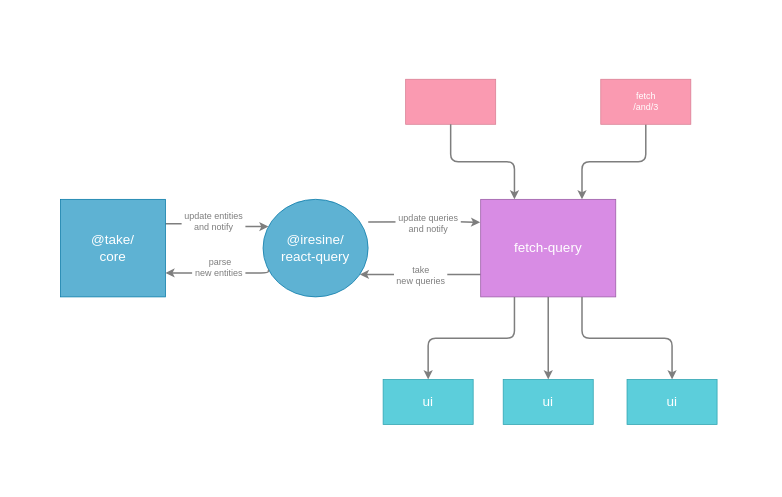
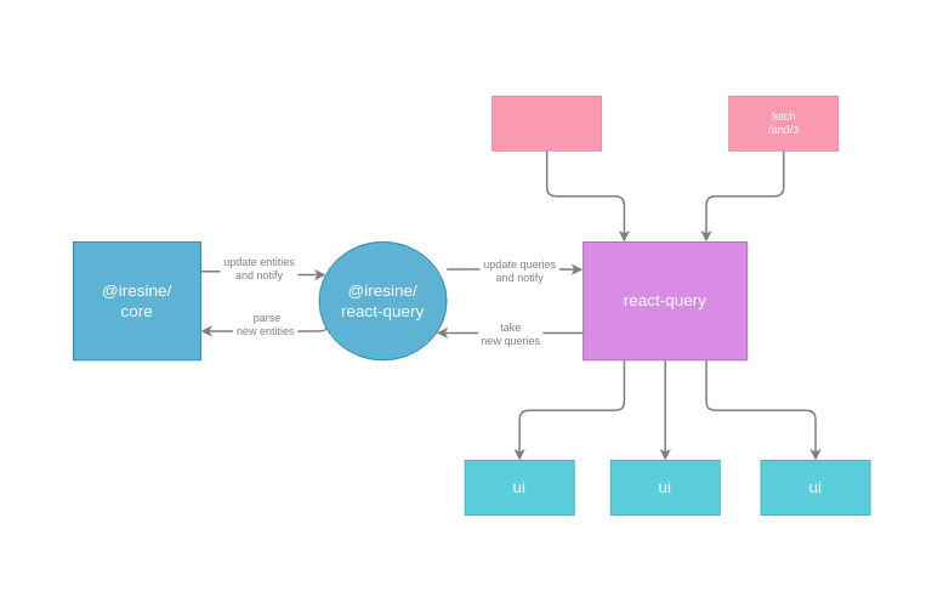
  <mxCell id="0" />
  <mxCell id="1" parent="0" />
  <mxCell id="2" value="" style="rounded=0;whiteSpace=wrap;html=1;strokeColor=none;fillColor=#FFFFFF;" vertex="1" parent="1"><mxGeometry x="20" y="20" width="1000" height="620" as="geometry" /></mxCell>
  <mxCell id="3" value="" style="rounded=0;whiteSpace=wrap;html=1;strokeColor=#d87e93;fillColor=#fa9ab1;" parent="1" vertex="1"><mxGeometry x="540" y="105" width="120" height="60" as="geometry" /></mxCell>
  <mxCell id="4" style="rounded=1;orthogonalLoop=1;jettySize=auto;html=1;entryX=0.25;entryY=0;entryDx=0;entryDy=0;strokeColor=#7e7e7e;strokeWidth=2;exitX=0.5;exitY=1;exitDx=0;exitDy=0;edgeStyle=orthogonalEdgeStyle;" parent="1" source="3" target="10" edge="1"><mxGeometry relative="1" as="geometry" /></mxCell>
  <mxCell id="5" style="edgeStyle=orthogonalEdgeStyle;rounded=1;orthogonalLoop=1;jettySize=auto;html=1;entryX=0.75;entryY=0;entryDx=0;entryDy=0;strokeColor=#7e7e7e;strokeWidth=2;" parent="1" source="6" target="10" edge="1"><mxGeometry relative="1" as="geometry" /></mxCell>
  <mxCell id="6" value="" style="rounded=0;whiteSpace=wrap;html=1;strokeColor=#d87e93;fillColor=#fa9ab1;" parent="1" vertex="1"><mxGeometry x="800" y="105" width="120" height="60" as="geometry" /></mxCell>
  <mxCell id="7" value="&lt;font color=&quot;#ffffff&quot;&gt;fetch&lt;br&gt;/and/3&lt;/font&gt;" style="text;html=1;resizable=0;autosize=1;align=center;verticalAlign=middle;points=[];fillColor=none;rounded=0;" parent="1" vertex="1"><mxGeometry x="835" y="120" width="50" height="30" as="geometry" /></mxCell>
  <mxCell id="8" style="edgeStyle=orthogonalEdgeStyle;rounded=1;orthogonalLoop=1;jettySize=auto;html=1;strokeColor=#7e7e7e;strokeWidth=2;" parent="1" target="15" edge="1"><mxGeometry relative="1" as="geometry"><Array as="points"><mxPoint x="640" y="365" /></Array><mxPoint x="640" y="365" as="sourcePoint" /></mxGeometry></mxCell>
  <mxCell id="9" value="&lt;font color=&quot;#7e7e7e&quot;&gt;&lt;span style=&quot;font-size: 12px&quot;&gt;take &lt;br&gt;&amp;nbsp;new queries&amp;nbsp;&lt;/span&gt;&lt;/font&gt;" style="edgeLabel;html=1;align=center;verticalAlign=middle;resizable=0;points=[];" parent="8" vertex="1" connectable="0"><mxGeometry x="0.145" y="-3" relative="1" as="geometry"><mxPoint x="11.36" y="3" as="offset" /></mxGeometry></mxCell>
- <mxCell id="10" value="&lt;font color=&quot;#ffffff&quot; style=&quot;font-size: 18px&quot;&gt;fetch-query&lt;/font&gt;" style="rounded=0;whiteSpace=wrap;html=1;gradientColor=none;fillColor=#d88ce4;strokeColor=#995ba4;" parent="1" vertex="1"><mxGeometry x="640" y="265" width="180" height="130" as="geometry" /></mxCell>
+ <mxCell id="10" value="&lt;font color=&quot;#ffffff&quot; style=&quot;font-size: 18px&quot;&gt;react-query&lt;/font&gt;" style="rounded=0;whiteSpace=wrap;html=1;gradientColor=none;fillColor=#d88ce4;strokeColor=#995ba4;" parent="1" vertex="1"><mxGeometry x="640" y="265" width="180" height="130" as="geometry" /></mxCell>
  <mxCell id="11" style="orthogonalLoop=1;jettySize=auto;html=1;entryX=0.5;entryY=0;entryDx=0;entryDy=0;strokeColor=#7e7e7e;strokeWidth=2;exitX=0.25;exitY=1;exitDx=0;exitDy=0;edgeStyle=orthogonalEdgeStyle;" parent="1" source="10" target="12" edge="1"><mxGeometry relative="1" as="geometry"><mxPoint x="570" y="435" as="sourcePoint" /></mxGeometry></mxCell>
  <mxCell id="12" value="&lt;font color=&quot;#ffffff&quot; style=&quot;font-size: 18px&quot;&gt;ui&lt;/font&gt;" style="rounded=0;whiteSpace=wrap;html=1;gradientColor=none;strokeColor=#2ea3b0;fillColor=#5ccedb;" parent="1" vertex="1"><mxGeometry x="510" y="505" width="120" height="60" as="geometry" /></mxCell>
  <mxCell id="13" style="rounded=0;orthogonalLoop=1;jettySize=auto;html=1;entryX=-0.004;entryY=0.235;entryDx=0;entryDy=0;strokeColor=#7e7e7e;strokeWidth=2;entryPerimeter=0;exitX=1.001;exitY=0.231;exitDx=0;exitDy=0;exitPerimeter=0;" parent="1" source="15" target="10" edge="1"><mxGeometry relative="1" as="geometry"><mxPoint x="481" y="285" as="sourcePoint" /><Array as="points"><mxPoint x="610" y="295" /></Array></mxGeometry></mxCell>
  <mxCell id="14" value="&lt;font color=&quot;#7e7e7e&quot;&gt;&lt;span style=&quot;font-size: 12px&quot;&gt;&amp;nbsp;update queries&amp;nbsp;&lt;br&gt;and notify&lt;/span&gt;&lt;/font&gt;" style="edgeLabel;html=1;align=center;verticalAlign=middle;resizable=0;points=[];" parent="13" vertex="1" connectable="0"><mxGeometry x="-0.117" y="-1" relative="1" as="geometry"><mxPoint x="13.67" as="offset" /></mxGeometry></mxCell>
  <mxCell id="15" value="&lt;font color=&quot;#ffffff&quot; style=&quot;font-size: 18px&quot;&gt;@iresine/&lt;br&gt;react-query&lt;br&gt;&lt;/font&gt;" style="ellipse;whiteSpace=wrap;html=1;gradientColor=none;fillColor=#5eb2d3;strokeColor=#0879a7;" parent="1" vertex="1"><mxGeometry x="350" y="265" width="140" height="130" as="geometry" /></mxCell>
  <mxCell id="16" style="edgeStyle=none;rounded=1;orthogonalLoop=1;jettySize=auto;html=1;strokeColor=#7e7e7e;strokeWidth=2;exitX=0.5;exitY=1;exitDx=0;exitDy=0;entryX=0.5;entryY=0;entryDx=0;entryDy=0;" parent="1" source="10" target="17" edge="1"><mxGeometry relative="1" as="geometry"><mxPoint x="700" y="445" as="targetPoint" /></mxGeometry></mxCell>
  <mxCell id="17" value="&lt;font color=&quot;#ffffff&quot; style=&quot;font-size: 18px&quot;&gt;ui&lt;/font&gt;" style="rounded=0;whiteSpace=wrap;html=1;gradientColor=none;strokeColor=#2ea3b0;fillColor=#5ccedb;" parent="1" vertex="1"><mxGeometry x="670" y="505" width="120" height="60" as="geometry" /></mxCell>
  <mxCell id="18" style="edgeStyle=orthogonalEdgeStyle;orthogonalLoop=1;jettySize=auto;html=1;strokeColor=#7e7e7e;strokeWidth=2;entryX=0.5;entryY=0;entryDx=0;entryDy=0;exitX=0.75;exitY=1;exitDx=0;exitDy=0;rounded=1;" parent="1" source="10" target="19" edge="1"><mxGeometry relative="1" as="geometry"><mxPoint x="869" y="395" as="sourcePoint" /><mxPoint x="780" y="405" as="targetPoint" /></mxGeometry></mxCell>
  <mxCell id="19" value="&lt;font color=&quot;#ffffff&quot; style=&quot;font-size: 18px&quot;&gt;ui&lt;/font&gt;" style="rounded=0;whiteSpace=wrap;html=1;gradientColor=none;strokeColor=#2ea3b0;fillColor=#5ccedb;" parent="1" vertex="1"><mxGeometry x="835" y="505" width="120" height="60" as="geometry" /></mxCell>
  <mxCell id="20" style="edgeStyle=orthogonalEdgeStyle;rounded=0;orthogonalLoop=1;jettySize=auto;html=1;strokeWidth=2;strokeColor=#7E7E7E;exitX=1;exitY=0.25;exitDx=0;exitDy=0;entryX=0;entryY=0.25;entryDx=0;entryDy=0;" edge="1" parent="1" source="22" target="15"><mxGeometry relative="1" as="geometry"><mxPoint x="340" y="298" as="targetPoint" /><Array as="points" /></mxGeometry></mxCell>
  <mxCell id="21" value="&lt;font color=&quot;#7e7e7e&quot;&gt;&lt;span style=&quot;font-size: 12px&quot;&gt;&amp;nbsp;update entities&amp;nbsp;&lt;br&gt;and notify&lt;/span&gt;&lt;/font&gt;" style="edgeLabel;html=1;align=center;verticalAlign=middle;resizable=0;points=[];" vertex="1" connectable="0" parent="20"><mxGeometry x="-0.245" y="3" relative="1" as="geometry"><mxPoint x="10.86" as="offset" /></mxGeometry></mxCell>
- <mxCell id="22" value="&lt;font color=&quot;#ffffff&quot; style=&quot;font-size: 18px&quot;&gt;@take/&lt;br&gt;core&lt;/font&gt;" style="rounded=0;whiteSpace=wrap;html=1;gradientColor=none;strokeColor=#0879a7;fillColor=#5eb2d3;" vertex="1" parent="1"><mxGeometry x="80" y="265" width="140" height="130" as="geometry" /></mxCell>
+ <mxCell id="22" value="&lt;font color=&quot;#ffffff&quot; style=&quot;font-size: 18px&quot;&gt;@iresine/&lt;br&gt;core&lt;/font&gt;" style="rounded=0;whiteSpace=wrap;html=1;gradientColor=none;strokeColor=#0879a7;fillColor=#5eb2d3;" vertex="1" parent="1"><mxGeometry x="80" y="265" width="140" height="130" as="geometry" /></mxCell>
  <mxCell id="23" style="edgeStyle=orthogonalEdgeStyle;rounded=1;orthogonalLoop=1;jettySize=auto;html=1;strokeColor=#7e7e7e;strokeWidth=2;exitX=0;exitY=0.75;exitDx=0;exitDy=0;" edge="1" parent="1" source="15"><mxGeometry relative="1" as="geometry"><Array as="points"><mxPoint x="295" y="363" /><mxPoint x="222" y="363" /></Array><mxPoint x="330" y="374" as="sourcePoint" /><mxPoint x="220" y="363" as="targetPoint" /></mxGeometry></mxCell>
  <mxCell id="24" value="&lt;font style=&quot;font-size: 12px&quot; color=&quot;#7e7e7e&quot;&gt;&amp;nbsp;parse&lt;br&gt;&amp;nbsp;new entities&amp;nbsp;&lt;/font&gt;" style="edgeLabel;html=1;align=center;verticalAlign=middle;resizable=0;points=[];" vertex="1" connectable="0" parent="23"><mxGeometry x="0.145" y="-3" relative="1" as="geometry"><mxPoint x="9.7" y="-4.5" as="offset" /></mxGeometry></mxCell>
